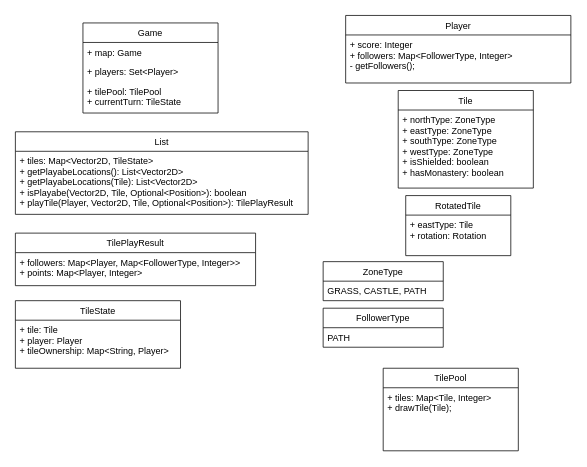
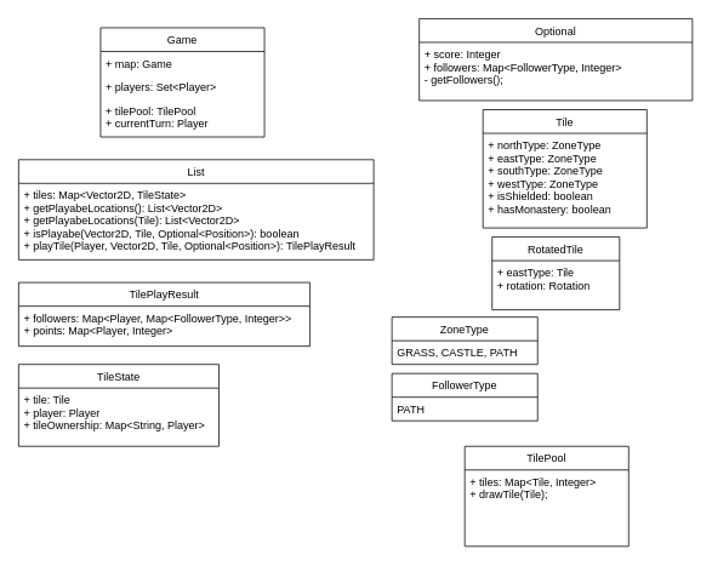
  <mxCell id="0" />
  <mxCell id="1" parent="0" />
  <mxCell id="2" value="Game" style="swimlane;fontStyle=0;childLayout=stackLayout;horizontal=1;startSize=26;fillColor=none;horizontalStack=0;resizeParent=1;resizeParentMax=0;resizeLast=0;collapsible=1;marginBottom=0;" vertex="1" parent="1"><mxGeometry x="110" y="30" width="180" height="120" as="geometry" /></mxCell>
  <mxCell id="3" value="+ map: Game" style="text;strokeColor=none;fillColor=none;align=left;verticalAlign=top;spacingLeft=4;spacingRight=4;overflow=hidden;rotatable=0;points=[[0,0.5],[1,0.5]];portConstraint=eastwest;" vertex="1" parent="2"><mxGeometry y="26" width="180" height="26" as="geometry" /></mxCell>
  <mxCell id="4" value="+ players: Set&lt;Player&gt;" style="text;strokeColor=none;fillColor=none;align=left;verticalAlign=top;spacingLeft=4;spacingRight=4;overflow=hidden;rotatable=0;points=[[0,0.5],[1,0.5]];portConstraint=eastwest;" vertex="1" parent="2"><mxGeometry y="52" width="180" height="26" as="geometry" /></mxCell>
- <mxCell id="5" value="+ tilePool: TilePool&#10;+ currentTurn: TileState&#10;" style="text;strokeColor=none;fillColor=none;align=left;verticalAlign=top;spacingLeft=4;spacingRight=4;overflow=hidden;rotatable=0;points=[[0,0.5],[1,0.5]];portConstraint=eastwest;" vertex="1" parent="2"><mxGeometry y="78" width="180" height="42" as="geometry" /></mxCell>
+ <mxCell id="5" value="+ tilePool: TilePool&#10;+ currentTurn: Player&#10;" style="text;strokeColor=none;fillColor=none;align=left;verticalAlign=top;spacingLeft=4;spacingRight=4;overflow=hidden;rotatable=0;points=[[0,0.5],[1,0.5]];portConstraint=eastwest;" vertex="1" parent="2"><mxGeometry y="78" width="180" height="42" as="geometry" /></mxCell>
  <mxCell id="6" value="List" style="swimlane;fontStyle=0;childLayout=stackLayout;horizontal=1;startSize=26;fillColor=none;horizontalStack=0;resizeParent=1;resizeParentMax=0;resizeLast=0;collapsible=1;marginBottom=0;" vertex="1" parent="1"><mxGeometry x="20" y="175" width="390" height="110" as="geometry" /></mxCell>
  <mxCell id="7" value="+ tiles: Map&lt;Vector2D, TileState&gt;&#10;+ getPlayabeLocations(): List&lt;Vector2D&gt;&#10;+ getPlayabeLocations(Tile): List&lt;Vector2D&gt;&#10;+ isPlayabe(Vector2D, Tile, Optional&lt;Position&gt;): boolean&#10;+ playTile(Player, Vector2D, Tile, Optional&lt;Position&gt;): TilePlayResult" style="text;strokeColor=none;fillColor=none;align=left;verticalAlign=top;spacingLeft=4;spacingRight=4;overflow=hidden;rotatable=0;points=[[0,0.5],[1,0.5]];portConstraint=eastwest;" vertex="1" parent="6"><mxGeometry y="26" width="390" height="84" as="geometry" /></mxCell>
  <mxCell id="8" value="TileState" style="swimlane;fontStyle=0;childLayout=stackLayout;horizontal=1;startSize=26;fillColor=none;horizontalStack=0;resizeParent=1;resizeParentMax=0;resizeLast=0;collapsible=1;marginBottom=0;" vertex="1" parent="1"><mxGeometry x="20" y="400" width="220" height="90" as="geometry" /></mxCell>
  <mxCell id="9" value="+ tile: Tile&#10;+ player: Player&#10;+ tileOwnership: Map&lt;String, Player&gt;&#10;&#10;&#10;&#10;" style="text;strokeColor=none;fillColor=none;align=left;verticalAlign=top;spacingLeft=4;spacingRight=4;overflow=hidden;rotatable=0;points=[[0,0.5],[1,0.5]];portConstraint=eastwest;" vertex="1" parent="8"><mxGeometry y="26" width="220" height="64" as="geometry" /></mxCell>
- <mxCell id="10" value="Player" style="swimlane;fontStyle=0;childLayout=stackLayout;horizontal=1;startSize=26;fillColor=none;horizontalStack=0;resizeParent=1;resizeParentMax=0;resizeLast=0;collapsible=1;marginBottom=0;" vertex="1" parent="1"><mxGeometry x="460" y="20" width="300" height="90" as="geometry" /></mxCell>
+ <mxCell id="10" value="Optional" style="swimlane;fontStyle=0;childLayout=stackLayout;horizontal=1;startSize=26;fillColor=none;horizontalStack=0;resizeParent=1;resizeParentMax=0;resizeLast=0;collapsible=1;marginBottom=0;" vertex="1" parent="1"><mxGeometry x="460" y="20" width="300" height="90" as="geometry" /></mxCell>
  <mxCell id="11" value="+ score: Integer&#10;+ followers: Map&lt;FollowerType, Integer&gt;&#10;- getFollowers();&#10;&#10;&#10;&#10;&#10;" style="text;strokeColor=none;fillColor=none;align=left;verticalAlign=top;spacingLeft=4;spacingRight=4;overflow=hidden;rotatable=0;points=[[0,0.5],[1,0.5]];portConstraint=eastwest;" vertex="1" parent="10"><mxGeometry y="26" width="300" height="64" as="geometry" /></mxCell>
  <mxCell id="12" value="Tile" style="swimlane;fontStyle=0;childLayout=stackLayout;horizontal=1;startSize=26;fillColor=none;horizontalStack=0;resizeParent=1;resizeParentMax=0;resizeLast=0;collapsible=1;marginBottom=0;" vertex="1" parent="1"><mxGeometry x="530" y="120" width="180" height="130" as="geometry" /></mxCell>
  <mxCell id="13" value="+ northType: ZoneType&#10;+ eastType: ZoneType&#10;+ southType: ZoneType&#10;+ westType: ZoneType&#10;+ isShielded: boolean&#10;+ hasMonastery: boolean&#10; " style="text;strokeColor=none;fillColor=none;align=left;verticalAlign=top;spacingLeft=4;spacingRight=4;overflow=hidden;rotatable=0;points=[[0,0.5],[1,0.5]];portConstraint=eastwest;" vertex="1" parent="12"><mxGeometry y="26" width="180" height="104" as="geometry" /></mxCell>
  <mxCell id="14" value="ZoneType" style="swimlane;fontStyle=0;childLayout=stackLayout;horizontal=1;startSize=26;fillColor=none;horizontalStack=0;resizeParent=1;resizeParentMax=0;resizeLast=0;collapsible=1;marginBottom=0;" vertex="1" parent="1"><mxGeometry x="430" y="348" width="160" height="52" as="geometry" /></mxCell>
  <mxCell id="15" value="GRASS, CASTLE, PATH" style="text;strokeColor=none;fillColor=none;align=left;verticalAlign=top;spacingLeft=4;spacingRight=4;overflow=hidden;rotatable=0;points=[[0,0.5],[1,0.5]];portConstraint=eastwest;" vertex="1" parent="14"><mxGeometry y="26" width="160" height="26" as="geometry" /></mxCell>
  <mxCell id="16" value="TilePlayResult" style="swimlane;fontStyle=0;childLayout=stackLayout;horizontal=1;startSize=26;fillColor=none;horizontalStack=0;resizeParent=1;resizeParentMax=0;resizeLast=0;collapsible=1;marginBottom=0;" vertex="1" parent="1"><mxGeometry x="20" y="310" width="320" height="70" as="geometry" /></mxCell>
  <mxCell id="17" value="+ followers: Map&lt;Player, Map&lt;FollowerType, Integer&gt;&gt;&#10;+ points: Map&lt;Player, Integer&gt;" style="text;strokeColor=none;fillColor=none;align=left;verticalAlign=top;spacingLeft=4;spacingRight=4;overflow=hidden;rotatable=0;points=[[0,0.5],[1,0.5]];portConstraint=eastwest;" vertex="1" parent="16"><mxGeometry y="26" width="320" height="44" as="geometry" /></mxCell>
  <mxCell id="18" value="RotatedTile" style="swimlane;fontStyle=0;childLayout=stackLayout;horizontal=1;startSize=26;fillColor=none;horizontalStack=0;resizeParent=1;resizeParentMax=0;resizeLast=0;collapsible=1;marginBottom=0;" vertex="1" parent="1"><mxGeometry x="540" y="260" width="140" height="80" as="geometry" /></mxCell>
  <mxCell id="19" value="+ eastType: Tile&#10;+ rotation: Rotation&#10; " style="text;strokeColor=none;fillColor=none;align=left;verticalAlign=top;spacingLeft=4;spacingRight=4;overflow=hidden;rotatable=0;points=[[0,0.5],[1,0.5]];portConstraint=eastwest;" vertex="1" parent="18"><mxGeometry y="26" width="140" height="54" as="geometry" /></mxCell>
  <mxCell id="20" value="TilePool" style="swimlane;fontStyle=0;childLayout=stackLayout;horizontal=1;startSize=26;fillColor=none;horizontalStack=0;resizeParent=1;resizeParentMax=0;resizeLast=0;collapsible=1;marginBottom=0;" vertex="1" parent="1"><mxGeometry x="510" y="490" width="180" height="110" as="geometry" /></mxCell>
  <mxCell id="21" value="+ tiles: Map&lt;Tile, Integer&gt;&#10;+ drawTile(Tile);&#10; " style="text;strokeColor=none;fillColor=none;align=left;verticalAlign=top;spacingLeft=4;spacingRight=4;overflow=hidden;rotatable=0;points=[[0,0.5],[1,0.5]];portConstraint=eastwest;" vertex="1" parent="20"><mxGeometry y="26" width="180" height="84" as="geometry" /></mxCell>
  <mxCell id="22" value="FollowerType" style="swimlane;fontStyle=0;childLayout=stackLayout;horizontal=1;startSize=26;fillColor=none;horizontalStack=0;resizeParent=1;resizeParentMax=0;resizeLast=0;collapsible=1;marginBottom=0;" vertex="1" parent="1"><mxGeometry x="430" y="410" width="160" height="52" as="geometry" /></mxCell>
  <mxCell id="23" value="PATH" style="text;strokeColor=none;fillColor=none;align=left;verticalAlign=top;spacingLeft=4;spacingRight=4;overflow=hidden;rotatable=0;points=[[0,0.5],[1,0.5]];portConstraint=eastwest;" vertex="1" parent="22"><mxGeometry y="26" width="160" height="26" as="geometry" /></mxCell>
